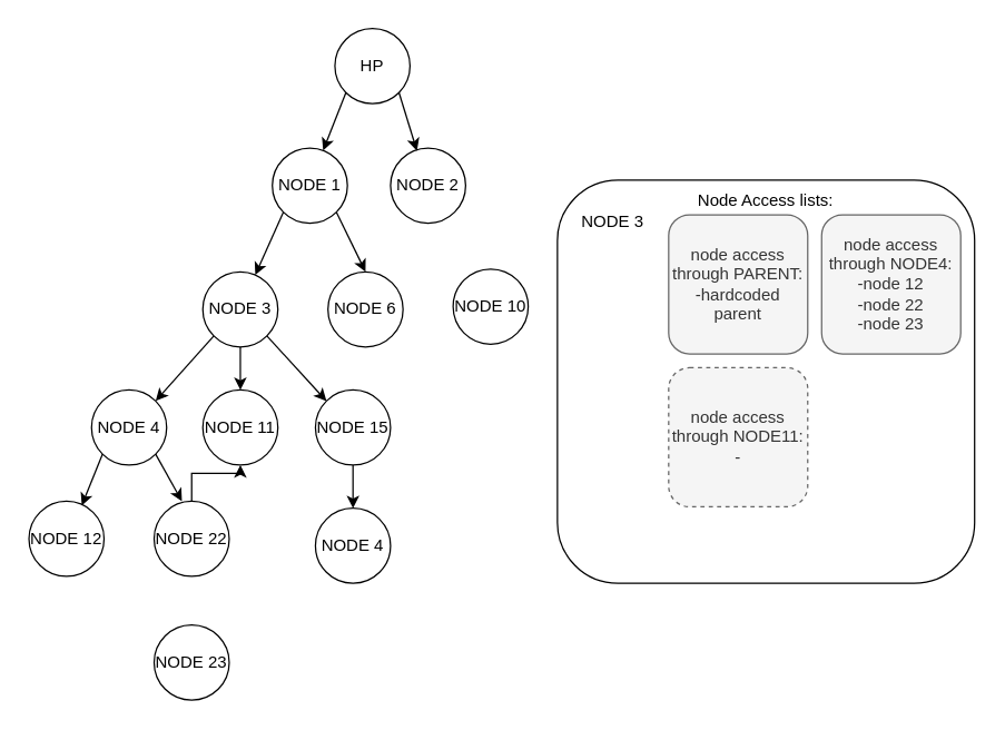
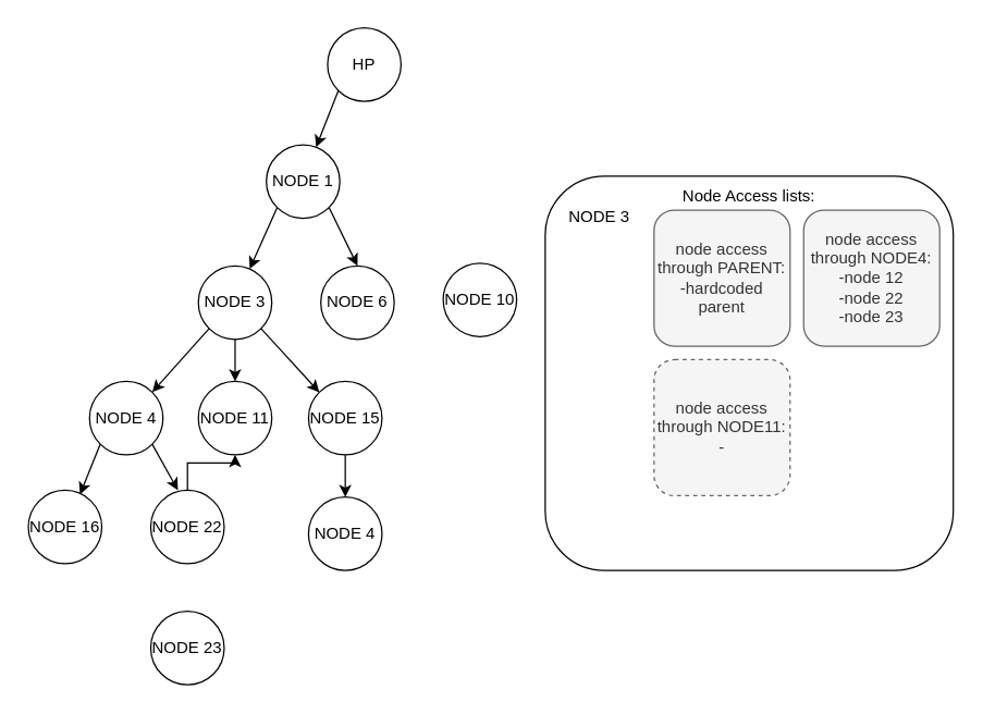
  <mxCell id="0" />
  <mxCell id="1" parent="0" />
  <mxCell id="2" value="" style="rounded=1;whiteSpace=wrap;html=1;" vertex="1" parent="1"><mxGeometry x="400" y="129" width="300" height="290" as="geometry" /></mxCell>
  <mxCell id="3" value="&lt;div&gt;node access through NODE4:&lt;/div&gt;&lt;div&gt;-node 12&lt;/div&gt;&lt;div&gt;-node 22&lt;/div&gt;&lt;div&gt;-node 23&lt;br&gt;&lt;/div&gt;" style="rounded=1;whiteSpace=wrap;html=1;fillColor=#f5f5f5;fontColor=#333333;strokeColor=#666666;" vertex="1" parent="1"><mxGeometry x="590" y="154" width="100" height="100" as="geometry" /></mxCell>
  <mxCell id="4" value="&lt;div&gt;node access through PARENT:&lt;/div&gt;&lt;div&gt;-hardcoded parent&lt;br&gt;&lt;/div&gt;" style="rounded=1;whiteSpace=wrap;html=1;fillColor=#f5f5f5;strokeColor=#666666;fontColor=#333333;" vertex="1" parent="1"><mxGeometry x="480" y="154" width="100" height="100" as="geometry" /></mxCell>
  <mxCell id="5" value="&lt;div&gt;node access through NODE11:&lt;/div&gt;&lt;div&gt;-&lt;br&gt;&lt;/div&gt;" style="rounded=1;whiteSpace=wrap;html=1;fillColor=#f5f5f5;fontColor=#333333;strokeColor=#666666;dashed=1;" vertex="1" parent="1"><mxGeometry x="480" y="264" width="100" height="100" as="geometry" /></mxCell>
  <mxCell id="6" value="NODE 3" style="text;html=1;strokeColor=none;fillColor=none;align=center;verticalAlign=middle;whiteSpace=wrap;rounded=0;" vertex="1" parent="1"><mxGeometry x="410" y="144" width="60" height="30" as="geometry" /></mxCell>
  <mxCell id="7" value="Node Access lists:" style="text;html=1;strokeColor=none;fillColor=none;align=center;verticalAlign=middle;whiteSpace=wrap;rounded=0;" vertex="1" parent="1"><mxGeometry x="485" y="134" width="130" height="20" as="geometry" /></mxCell>
  <mxCell id="8" value="NODE 1" style="ellipse;whiteSpace=wrap;html=1;aspect=fixed;" vertex="1" parent="1"><mxGeometry x="195" y="106" width="54" height="54" as="geometry" /></mxCell>
- <mxCell id="9" value="NODE 2" style="ellipse;whiteSpace=wrap;html=1;aspect=fixed;" vertex="1" parent="1"><mxGeometry x="280" y="106" width="54" height="54" as="geometry" /></mxCell>
  <mxCell id="10" value="NODE 3" style="ellipse;whiteSpace=wrap;html=1;aspect=fixed;" vertex="1" parent="1"><mxGeometry x="145" y="195" width="54" height="54" as="geometry" /></mxCell>
  <mxCell id="11" value="NODE 6" style="ellipse;whiteSpace=wrap;html=1;aspect=fixed;" vertex="1" parent="1"><mxGeometry x="235" y="195" width="54" height="54" as="geometry" /></mxCell>
  <mxCell id="12" value="NODE 10" style="ellipse;whiteSpace=wrap;html=1;aspect=fixed;" vertex="1" parent="1"><mxGeometry x="325" y="193" width="54" height="54" as="geometry" /></mxCell>
  <mxCell id="13" value="HP" style="ellipse;whiteSpace=wrap;html=1;aspect=fixed;" vertex="1" parent="1"><mxGeometry x="240" y="20" width="54" height="54" as="geometry" /></mxCell>
  <mxCell id="14" value="NODE 4" style="ellipse;whiteSpace=wrap;html=1;aspect=fixed;" vertex="1" parent="1"><mxGeometry x="65" y="280" width="54" height="54" as="geometry" /></mxCell>
  <mxCell id="15" value="NODE 11" style="ellipse;whiteSpace=wrap;html=1;aspect=fixed;" vertex="1" parent="1"><mxGeometry x="145" y="280" width="54" height="54" as="geometry" /></mxCell>
  <mxCell id="16" style="edgeStyle=orthogonalEdgeStyle;rounded=0;orthogonalLoop=1;jettySize=auto;html=1;exitX=0.5;exitY=1;exitDx=0;exitDy=0;entryX=0.5;entryY=0;entryDx=0;entryDy=0;" edge="1" parent="1" source="17" target="21"><mxGeometry relative="1" as="geometry" /></mxCell>
  <mxCell id="17" value="NODE 15" style="ellipse;whiteSpace=wrap;html=1;aspect=fixed;" vertex="1" parent="1"><mxGeometry x="226" y="280" width="54" height="54" as="geometry" /></mxCell>
- <mxCell id="18" value="NODE 12" style="ellipse;whiteSpace=wrap;html=1;aspect=fixed;" vertex="1" parent="1"><mxGeometry x="20" y="360" width="54" height="54" as="geometry" /></mxCell>
+ <mxCell id="18" value="NODE 16" style="ellipse;whiteSpace=wrap;html=1;aspect=fixed;" vertex="1" parent="1"><mxGeometry x="20" y="360" width="54" height="54" as="geometry" /></mxCell>
  <mxCell id="19" style="edgeStyle=orthogonalEdgeStyle;rounded=0;orthogonalLoop=1;jettySize=auto;html=1;" edge="1" parent="1" source="20" target="15"><mxGeometry relative="1" as="geometry" /></mxCell>
  <mxCell id="20" value="NODE 22" style="ellipse;whiteSpace=wrap;html=1;aspect=fixed;" vertex="1" parent="1"><mxGeometry x="110" y="360" width="54" height="54" as="geometry" /></mxCell>
  <mxCell id="21" value="NODE 4" style="ellipse;whiteSpace=wrap;html=1;aspect=fixed;" vertex="1" parent="1"><mxGeometry x="226" y="365" width="54" height="54" as="geometry" /></mxCell>
  <mxCell id="22" value="" style="endArrow=classic;html=1;rounded=0;exitX=0;exitY=1;exitDx=0;exitDy=0;" edge="1" parent="1" source="13" target="8"><mxGeometry width="50" height="50" relative="1" as="geometry"><mxPoint x="105" y="130" as="sourcePoint" /><mxPoint x="155" y="80" as="targetPoint" /></mxGeometry></mxCell>
- <mxCell id="23" value="" style="endArrow=classic;html=1;rounded=0;exitX=1;exitY=1;exitDx=0;exitDy=0;entryX=0.352;entryY=0.037;entryDx=0;entryDy=0;entryPerimeter=0;" edge="1" parent="1" source="13" target="9"><mxGeometry width="50" height="50" relative="1" as="geometry"><mxPoint x="263" y="77" as="sourcePoint" /><mxPoint x="241" y="115" as="targetPoint" /></mxGeometry></mxCell>
  <mxCell id="24" value="" style="endArrow=classic;html=1;rounded=0;exitX=0;exitY=1;exitDx=0;exitDy=0;" edge="1" parent="1" source="8" target="10"><mxGeometry width="50" height="50" relative="1" as="geometry"><mxPoint x="220" y="165" as="sourcePoint" /><mxPoint x="204" y="207" as="targetPoint" /></mxGeometry></mxCell>
  <mxCell id="25" value="" style="endArrow=classic;html=1;rounded=0;exitX=1;exitY=1;exitDx=0;exitDy=0;entryX=0.5;entryY=0;entryDx=0;entryDy=0;" edge="1" parent="1" source="8" target="11"><mxGeometry width="50" height="50" relative="1" as="geometry"><mxPoint x="208" y="157" as="sourcePoint" /><mxPoint x="188" y="202" as="targetPoint" /></mxGeometry></mxCell>
  <mxCell id="26" value="" style="endArrow=classic;html=1;rounded=0;exitX=0;exitY=1;exitDx=0;exitDy=0;entryX=1;entryY=0;entryDx=0;entryDy=0;" edge="1" parent="1" source="10" target="14"><mxGeometry width="50" height="50" relative="1" as="geometry"><mxPoint x="208" y="157" as="sourcePoint" /><mxPoint x="188" y="202" as="targetPoint" /></mxGeometry></mxCell>
  <mxCell id="27" value="" style="endArrow=classic;html=1;rounded=0;exitX=0.5;exitY=1;exitDx=0;exitDy=0;entryX=0.5;entryY=0;entryDx=0;entryDy=0;" edge="1" parent="1" source="10" target="15"><mxGeometry width="50" height="50" relative="1" as="geometry"><mxPoint x="158" y="246" as="sourcePoint" /><mxPoint x="116" y="293" as="targetPoint" /></mxGeometry></mxCell>
  <mxCell id="28" value="" style="endArrow=classic;html=1;rounded=0;exitX=0;exitY=1;exitDx=0;exitDy=0;entryX=0.704;entryY=0.056;entryDx=0;entryDy=0;entryPerimeter=0;" edge="1" parent="1" source="14" target="18"><mxGeometry width="50" height="50" relative="1" as="geometry"><mxPoint x="158" y="246" as="sourcePoint" /><mxPoint x="116" y="293" as="targetPoint" /></mxGeometry></mxCell>
  <mxCell id="29" value="" style="endArrow=classic;html=1;rounded=0;exitX=1;exitY=1;exitDx=0;exitDy=0;entryX=0.37;entryY=0;entryDx=0;entryDy=0;entryPerimeter=0;" edge="1" parent="1" source="14" target="20"><mxGeometry width="50" height="50" relative="1" as="geometry"><mxPoint x="78" y="331" as="sourcePoint" /><mxPoint x="63" y="368" as="targetPoint" /></mxGeometry></mxCell>
  <mxCell id="30" value="" style="endArrow=classic;html=1;rounded=0;exitX=1;exitY=1;exitDx=0;exitDy=0;entryX=0;entryY=0;entryDx=0;entryDy=0;" edge="1" parent="1" source="10" target="17"><mxGeometry width="50" height="50" relative="1" as="geometry"><mxPoint x="158" y="246" as="sourcePoint" /><mxPoint x="116" y="293" as="targetPoint" /></mxGeometry></mxCell>
  <mxCell id="31" value="NODE 23" style="ellipse;whiteSpace=wrap;html=1;aspect=fixed;" vertex="1" parent="1"><mxGeometry x="110" y="449" width="54" height="54" as="geometry" /></mxCell>
